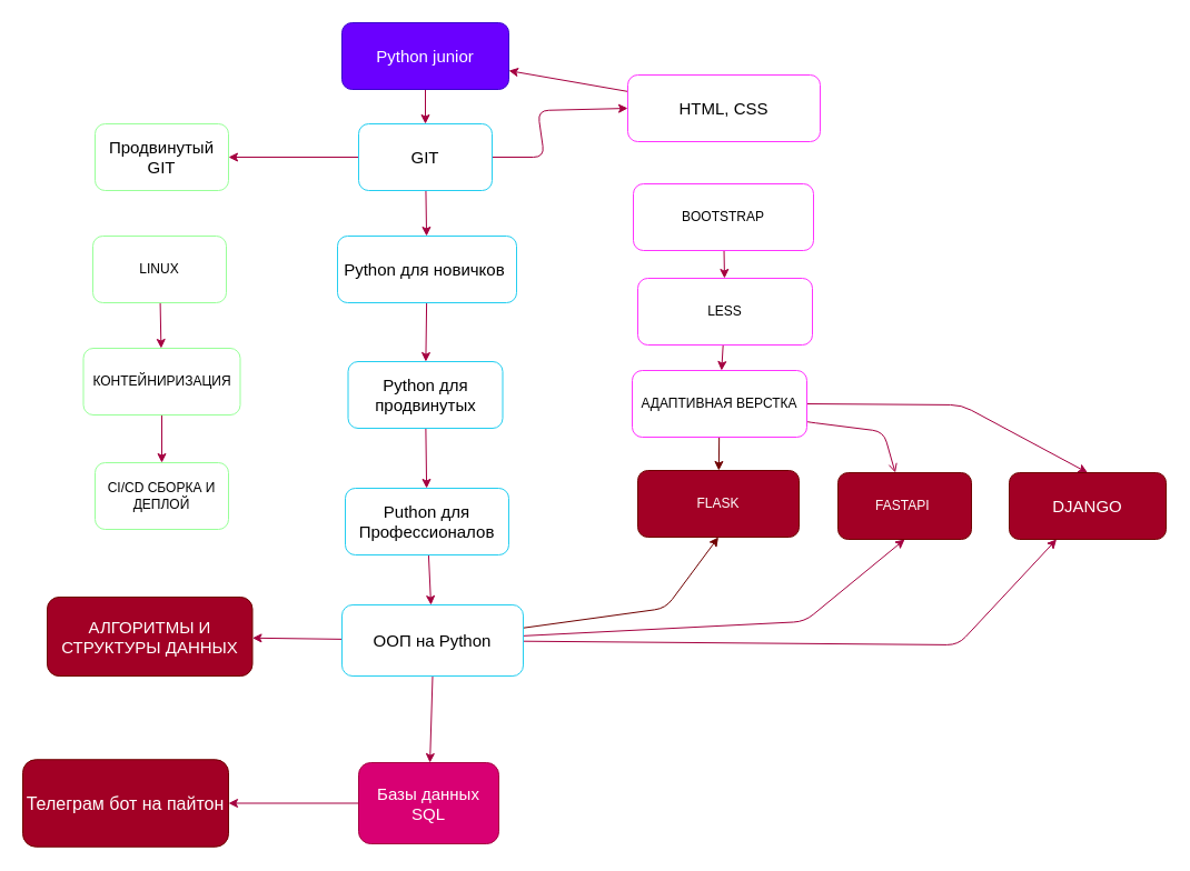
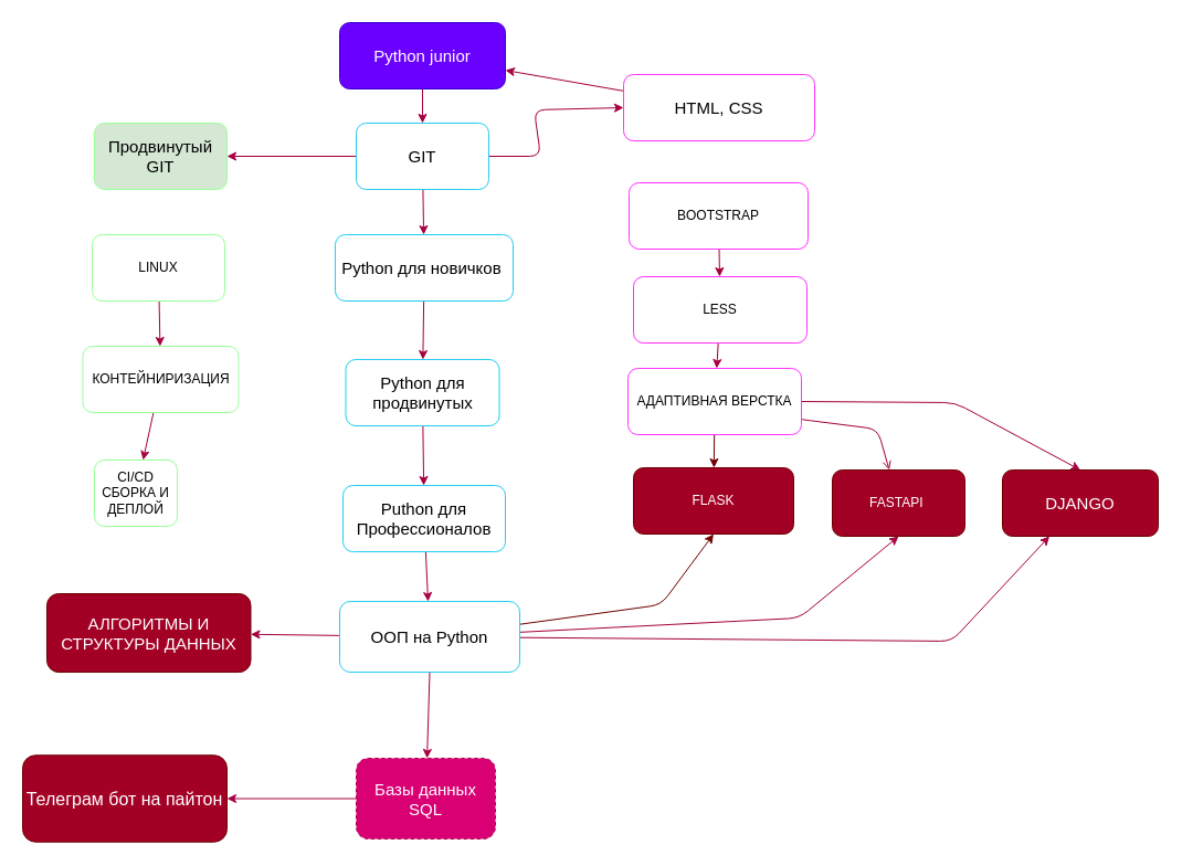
  <mxCell id="0" />
  <mxCell id="1" parent="0" />
  <mxCell id="2" value="" style="edgeStyle=none;html=1;fillColor=#d80073;strokeColor=#A50040;" edge="1" parent="1" target="7"><mxGeometry relative="1" as="geometry"><mxPoint x="382" y="80" as="sourcePoint" /></mxGeometry></mxCell>
  <mxCell id="3" value="&lt;font style=&quot;font-size: 15px;&quot;&gt;Python junior&lt;/font&gt;" style="rounded=1;whiteSpace=wrap;html=1;fillColor=#6a00ff;fontColor=#ffffff;strokeColor=#3700CC;" vertex="1" parent="1"><mxGeometry x="307" y="20" width="150" height="60" as="geometry" /></mxCell>
  <mxCell id="4" value="" style="edgeStyle=none;html=1;fillColor=#d80073;strokeColor=#A50040;" edge="1" parent="1" source="7" target="9"><mxGeometry relative="1" as="geometry" /></mxCell>
  <mxCell id="5" value="" style="edgeStyle=none;html=1;entryX=0;entryY=0.5;entryDx=0;entryDy=0;fillColor=#d80073;strokeColor=#A50040;" edge="1" parent="1" source="7" target="21"><mxGeometry relative="1" as="geometry"><Array as="points"><mxPoint x="489" y="141" /><mxPoint x="483" y="99" /></Array></mxGeometry></mxCell>
  <mxCell id="6" value="" style="edgeStyle=none;html=1;fontSize=15;fillColor=#d80073;strokeColor=#A50040;" edge="1" parent="1" source="7" target="34"><mxGeometry relative="1" as="geometry" /></mxCell>
  <mxCell id="7" value="&lt;font style=&quot;font-size: 15px;&quot;&gt;GIT&lt;/font&gt;" style="whiteSpace=wrap;html=1;rounded=1;strokeColor=#24CEF0;" vertex="1" parent="1"><mxGeometry x="322" y="111" width="120" height="60" as="geometry" /></mxCell>
  <mxCell id="8" value="" style="edgeStyle=none;html=1;fillColor=#d80073;strokeColor=#A50040;" edge="1" parent="1" source="9" target="11"><mxGeometry relative="1" as="geometry" /></mxCell>
  <mxCell id="9" value="&lt;font style=&quot;font-size: 15px;&quot;&gt;Python для новичков&amp;nbsp;&lt;/font&gt;" style="whiteSpace=wrap;html=1;rounded=1;strokeColor=#24CEF0;" vertex="1" parent="1"><mxGeometry x="303" y="212" width="161" height="60" as="geometry" /></mxCell>
  <mxCell id="10" value="" style="edgeStyle=none;html=1;fillColor=#d80073;strokeColor=#A50040;" edge="1" parent="1" source="11" target="13"><mxGeometry relative="1" as="geometry" /></mxCell>
  <mxCell id="11" value="&lt;font style=&quot;font-size: 15px;&quot;&gt;Python для продвинутых&lt;/font&gt;" style="whiteSpace=wrap;html=1;rounded=1;strokeColor=#24CEF0;" vertex="1" parent="1"><mxGeometry x="312.5" y="325" width="139" height="60" as="geometry" /></mxCell>
  <mxCell id="12" value="" style="edgeStyle=none;html=1;fillColor=#d80073;strokeColor=#A50040;" edge="1" parent="1" source="13" target="19"><mxGeometry relative="1" as="geometry" /></mxCell>
  <mxCell id="13" value="&lt;font style=&quot;font-size: 15px;&quot;&gt;Puthon для Профессионалов&lt;/font&gt;" style="whiteSpace=wrap;html=1;rounded=1;strokeColor=#24CEF0;" vertex="1" parent="1"><mxGeometry x="310" y="439" width="147" height="60" as="geometry" /></mxCell>
  <mxCell id="14" value="" style="edgeStyle=none;html=1;fillColor=#d80073;strokeColor=#A50040;" edge="1" parent="1" source="19" target="23"><mxGeometry relative="1" as="geometry"><Array as="points"><mxPoint x="861" y="580" /></Array></mxGeometry></mxCell>
  <mxCell id="15" value="" style="edgeStyle=none;html=1;exitX=0.5;exitY=1;exitDx=0;exitDy=0;fillColor=#d80073;strokeColor=#A50040;" edge="1" parent="1" source="19" target="25"><mxGeometry relative="1" as="geometry"><Array as="points" /></mxGeometry></mxCell>
  <mxCell id="16" value="" style="edgeStyle=none;html=1;fontSize=15;fillColor=#d80073;strokeColor=#A50040;" edge="1" parent="1" source="19" target="40"><mxGeometry relative="1" as="geometry" /></mxCell>
  <mxCell id="17" value="" style="edgeStyle=none;html=1;fontSize=18;entryX=0.5;entryY=1;entryDx=0;entryDy=0;fillColor=#d80073;strokeColor=#A50040;" edge="1" parent="1" source="19" target="41"><mxGeometry relative="1" as="geometry"><Array as="points"><mxPoint x="723" y="559" /></Array></mxGeometry></mxCell>
  <mxCell id="18" value="" style="edgeStyle=none;html=1;fontSize=15;entryX=0.5;entryY=1;entryDx=0;entryDy=0;fillColor=#a20025;strokeColor=#6F0000;" edge="1" parent="1" source="19" target="42"><mxGeometry relative="1" as="geometry"><mxPoint x="551" y="617.291" as="targetPoint" /><Array as="points"><mxPoint x="598" y="547" /></Array></mxGeometry></mxCell>
  <mxCell id="19" value="&lt;font style=&quot;font-size: 15px;&quot;&gt;ООП на Python&lt;/font&gt;" style="whiteSpace=wrap;html=1;rounded=1;strokeColor=#24CEF0;" vertex="1" parent="1"><mxGeometry x="307" y="544" width="163" height="64" as="geometry" /></mxCell>
  <mxCell id="20" value="" style="edgeStyle=none;html=1;fontSize=12;fillColor=#d80073;strokeColor=#A50040;" edge="1" parent="1" source="21" target="3"><mxGeometry relative="1" as="geometry" /></mxCell>
  <mxCell id="21" value="&lt;span style=&quot;font-size: 15px;&quot;&gt;HTML, CSS&lt;/span&gt;" style="whiteSpace=wrap;html=1;rounded=1;strokeColor=#FF33FF;" vertex="1" parent="1"><mxGeometry x="564" y="67" width="173" height="60" as="geometry" /></mxCell>
  <mxCell id="22" value="" style="edgeStyle=none;html=1;fontSize=12;entryX=0.5;entryY=0;entryDx=0;entryDy=0;exitX=1;exitY=0.5;exitDx=0;exitDy=0;fillColor=#d80073;strokeColor=#A50040;" edge="1" parent="1" source="32" target="23"><mxGeometry relative="1" as="geometry"><Array as="points"><mxPoint x="864" y="364" /></Array></mxGeometry></mxCell>
  <mxCell id="23" value="&lt;font style=&quot;font-size: 15px;&quot;&gt;DJANGO&lt;/font&gt;" style="whiteSpace=wrap;html=1;rounded=1;fillColor=#a20025;fontColor=#ffffff;strokeColor=#6F0000;" vertex="1" parent="1"><mxGeometry x="907" y="425" width="141" height="60" as="geometry" /></mxCell>
  <mxCell id="24" value="" style="edgeStyle=none;html=1;fontSize=12;fillColor=#d80073;strokeColor=#A50040;" edge="1" parent="1" source="25" target="33"><mxGeometry relative="1" as="geometry" /></mxCell>
- <mxCell id="25" value="&lt;font style=&quot;font-size: 15px;&quot;&gt;Базы данных SQL&lt;/font&gt;" style="whiteSpace=wrap;html=1;rounded=1;fillColor=#d80073;fontColor=#ffffff;strokeColor=#A50040;" vertex="1" parent="1"><mxGeometry x="322" y="686" width="126" height="73" as="geometry" /></mxCell>
+ <mxCell id="25" value="&lt;font style=&quot;font-size: 15px;&quot;&gt;Базы данных SQL&lt;/font&gt;" style="whiteSpace=wrap;html=1;rounded=1;fillColor=#d80073;fontColor=#ffffff;strokeColor=#A50040;dashed=1;" vertex="1" parent="1"><mxGeometry x="322" y="686" width="126" height="73" as="geometry" /></mxCell>
  <mxCell id="26" value="" style="edgeStyle=none;html=1;fontSize=12;fillColor=#d80073;strokeColor=#A50040;" edge="1" parent="1" source="27" target="29"><mxGeometry relative="1" as="geometry" /></mxCell>
  <mxCell id="27" value="BOOTSTRAP" style="whiteSpace=wrap;html=1;rounded=1;strokeColor=#FF33FF;" vertex="1" parent="1"><mxGeometry x="569" y="165" width="162" height="60" as="geometry" /></mxCell>
  <mxCell id="28" value="" style="edgeStyle=none;html=1;fontSize=12;fillColor=#d80073;strokeColor=#A50040;" edge="1" parent="1" source="29" target="32"><mxGeometry relative="1" as="geometry" /></mxCell>
  <mxCell id="29" value="LESS" style="whiteSpace=wrap;html=1;rounded=1;strokeColor=#FF33FF;" vertex="1" parent="1"><mxGeometry x="573" y="250" width="157" height="60" as="geometry" /></mxCell>
  <mxCell id="30" value="" style="edgeStyle=none;html=1;fontSize=18;fillColor=#d80073;strokeColor=#A50040;exitX=1;exitY=0.75;exitDx=0;exitDy=0;endArrow=open;" edge="1" parent="1" source="32" target="41"><mxGeometry relative="1" as="geometry"><Array as="points"><mxPoint x="723" y="379" /><mxPoint x="794" y="388" /></Array></mxGeometry></mxCell>
  <mxCell id="31" value="" style="edgeStyle=none;html=1;fontSize=15;fillColor=#a20025;strokeColor=#6F0000;" edge="1" parent="1" source="32" target="42"><mxGeometry relative="1" as="geometry"><Array as="points" /></mxGeometry></mxCell>
  <mxCell id="32" value="АДАПТИВНАЯ ВЕРСТКА" style="whiteSpace=wrap;html=1;rounded=1;strokeColor=#FF33FF;" vertex="1" parent="1"><mxGeometry x="568" y="333" width="157" height="60" as="geometry" /></mxCell>
  <mxCell id="33" value="&lt;font style=&quot;font-size: 16px;&quot;&gt;Телеграм бот на пайтон&lt;/font&gt;" style="whiteSpace=wrap;html=1;rounded=1;fillColor=#a20025;fontColor=#ffffff;strokeColor=#6F0000;" vertex="1" parent="1"><mxGeometry x="20" y="683.25" width="185" height="78.5" as="geometry" /></mxCell>
- <mxCell id="34" value="&lt;span style=&quot;font-size: 15px;&quot;&gt;Продвинутый GIT&lt;/span&gt;" style="whiteSpace=wrap;html=1;rounded=1;strokeColor=#99FF99;" vertex="1" parent="1"><mxGeometry x="85" y="111" width="120" height="60" as="geometry" /></mxCell>
+ <mxCell id="34" value="&lt;span style=&quot;font-size: 15px;&quot;&gt;Продвинутый GIT&lt;/span&gt;" style="whiteSpace=wrap;html=1;rounded=1;strokeColor=#99FF99;fillColor=#d5e8d4;" vertex="1" parent="1"><mxGeometry x="85" y="111" width="120" height="60" as="geometry" /></mxCell>
  <mxCell id="35" value="" style="edgeStyle=none;html=1;fontSize=15;fillColor=#d80073;strokeColor=#A50040;" edge="1" parent="1" source="36" target="38"><mxGeometry relative="1" as="geometry" /></mxCell>
  <mxCell id="36" value="LINUX" style="whiteSpace=wrap;html=1;rounded=1;strokeColor=#99FF99;" vertex="1" parent="1"><mxGeometry x="83" y="212" width="120" height="60" as="geometry" /></mxCell>
  <mxCell id="37" value="" style="edgeStyle=none;html=1;fontSize=15;fillColor=#d80073;strokeColor=#A50040;" edge="1" parent="1" source="38" target="39"><mxGeometry relative="1" as="geometry" /></mxCell>
  <mxCell id="38" value="КОНТЕЙНИРИЗАЦИЯ" style="whiteSpace=wrap;html=1;rounded=1;strokeColor=#99FF99;" vertex="1" parent="1"><mxGeometry x="74.5" y="313" width="141" height="60" as="geometry" /></mxCell>
- <mxCell id="39" value="CI/CD СБОРКА И ДЕПЛОЙ" style="whiteSpace=wrap;html=1;rounded=1;strokeColor=#99FF99;" vertex="1" parent="1"><mxGeometry x="85" y="416" width="120" height="60" as="geometry" /></mxCell>
+ <mxCell id="39" value="CI/CD СБОРКА И ДЕПЛОЙ" style="whiteSpace=wrap;html=1;rounded=1;strokeColor=#99FF99;" vertex="1" parent="1"><mxGeometry x="85" y="416" width="75" height="60" as="geometry" /></mxCell>
  <mxCell id="40" value="&lt;font style=&quot;font-size: 15px;&quot;&gt;АЛГОРИТМЫ И СТРУКТУРЫ ДАННЫХ&lt;/font&gt;" style="whiteSpace=wrap;html=1;rounded=1;fillColor=#a20025;fontColor=#ffffff;strokeColor=#6F0000;" vertex="1" parent="1"><mxGeometry x="42" y="537" width="184.5" height="71" as="geometry" /></mxCell>
  <mxCell id="41" value="FASTAPI&amp;nbsp;" style="whiteSpace=wrap;html=1;strokeColor=#6F0000;rounded=1;fillColor=#a20025;fontColor=#ffffff;" vertex="1" parent="1"><mxGeometry x="753" y="425" width="120" height="60" as="geometry" /></mxCell>
  <mxCell id="42" value="FLASK" style="whiteSpace=wrap;html=1;strokeColor=#6F0000;rounded=1;fillColor=#a20025;fontColor=#ffffff;" vertex="1" parent="1"><mxGeometry x="573" y="423" width="145" height="60" as="geometry" /></mxCell>
